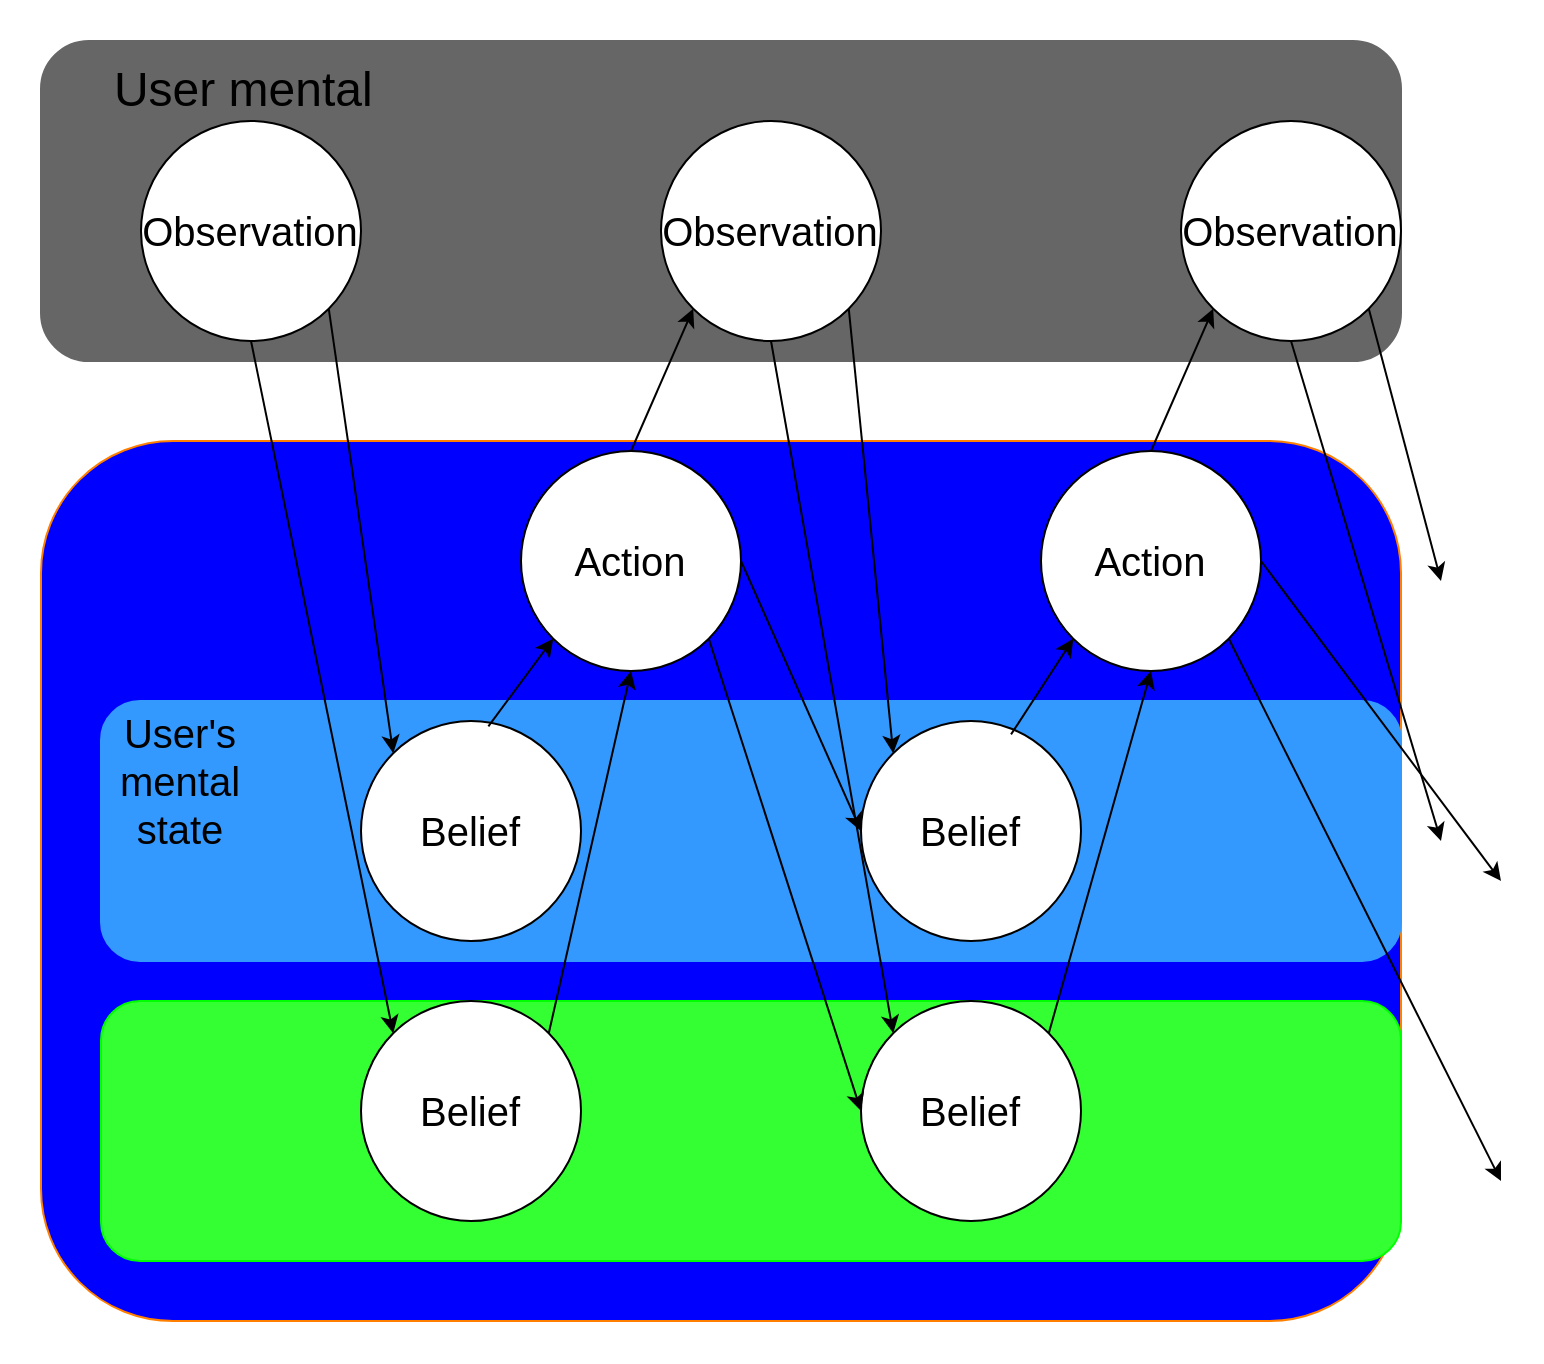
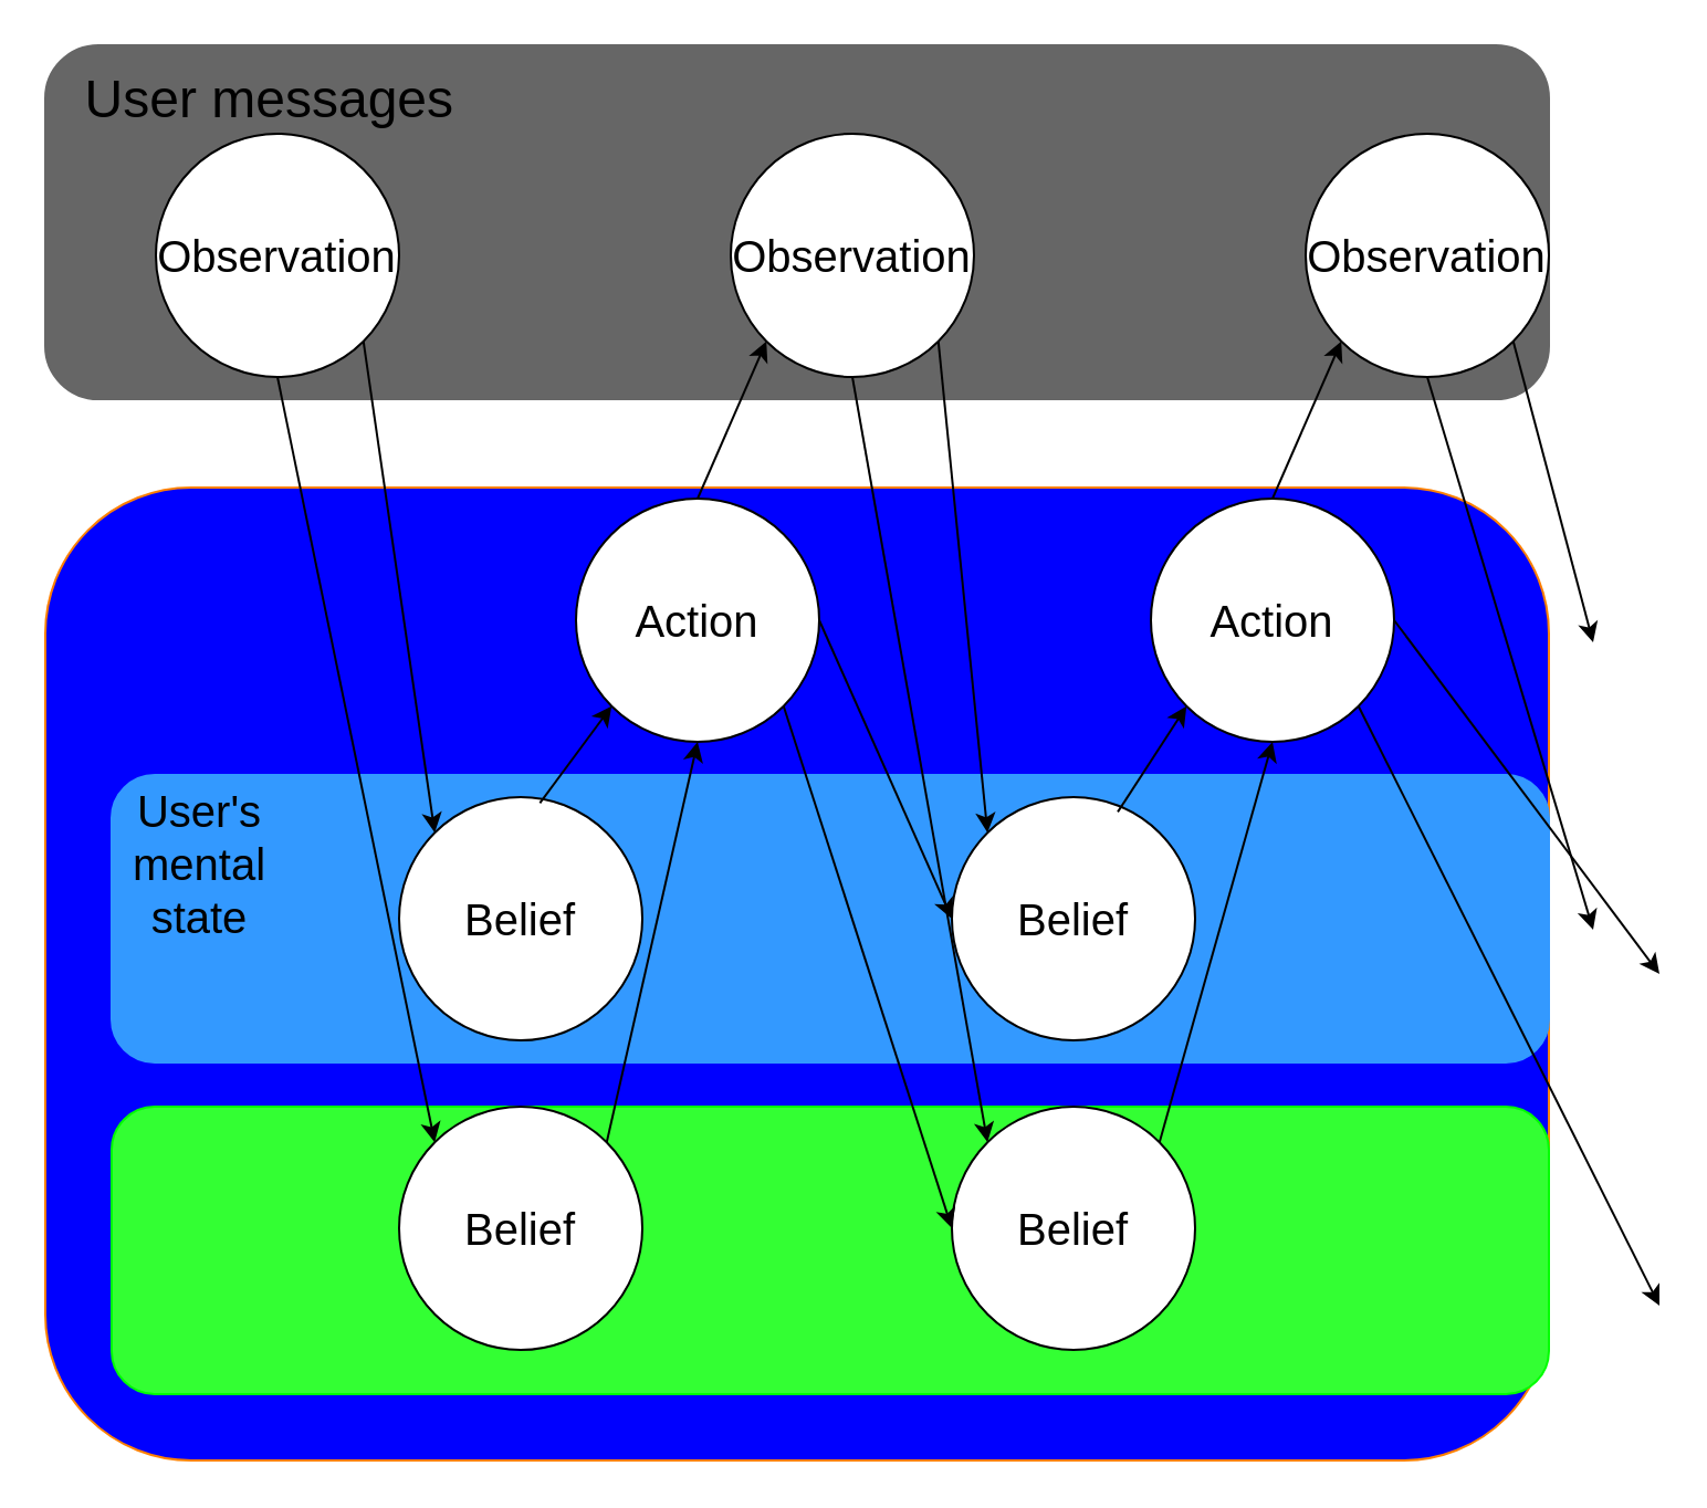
  <mxCell id="0" />
  <mxCell id="1" parent="0" />
  <mxCell id="2" value="" style="rounded=1;whiteSpace=wrap;html=1;strokeColor=#666666;fillColor=#666666;" parent="1" vertex="1"><mxGeometry x="20" y="20" width="680" height="160" as="geometry" /></mxCell>
  <mxCell id="3" value="" style="rounded=1;whiteSpace=wrap;html=1;strokeColor=#FF8000;fillColor=#0000FF;" parent="1" vertex="1"><mxGeometry x="20" y="220" width="680" height="440" as="geometry" /></mxCell>
  <mxCell id="4" value="" style="rounded=1;whiteSpace=wrap;html=1;strokeColor=#00FF00;fillColor=#33FF33;" parent="1" vertex="1"><mxGeometry x="50" y="500" width="650" height="130" as="geometry" /></mxCell>
  <mxCell id="5" value="" style="rounded=1;whiteSpace=wrap;html=1;strokeColor=#3399FF;fillColor=#3399FF;" parent="1" vertex="1"><mxGeometry x="50" y="350" width="650" height="130" as="geometry" /></mxCell>
  <mxCell id="6" value="&lt;font style=&quot;font-size: 20px;&quot;&gt;Belief&lt;/font&gt;" style="ellipse;whiteSpace=wrap;html=1;aspect=fixed;" parent="1" vertex="1"><mxGeometry x="180" y="360" width="110" height="110" as="geometry" /></mxCell>
  <mxCell id="7" value="" style="endArrow=classic;html=1;rounded=0;exitX=1;exitY=1;exitDx=0;exitDy=0;entryX=0;entryY=0;entryDx=0;entryDy=0;" parent="1" source="16" target="6" edge="1"><mxGeometry width="50" height="50" relative="1" as="geometry"><mxPoint x="188.284" y="313.284" as="sourcePoint" /><mxPoint x="510" y="270" as="targetPoint" /></mxGeometry></mxCell>
  <mxCell id="8" value="&lt;font style=&quot;font-size: 20px;&quot;&gt;Action&lt;/font&gt;" style="ellipse;whiteSpace=wrap;html=1;aspect=fixed;" parent="1" vertex="1"><mxGeometry x="260" y="225" width="110" height="110" as="geometry" /></mxCell>
  <mxCell id="9" value="" style="endArrow=classic;html=1;rounded=0;exitX=0.579;exitY=0.024;exitDx=0;exitDy=0;exitPerimeter=0;entryX=0;entryY=1;entryDx=0;entryDy=0;" parent="1" source="6" edge="1" target="8"><mxGeometry width="50" height="50" relative="1" as="geometry"><mxPoint x="348" y="338" as="sourcePoint" /><mxPoint x="272" y="310" as="targetPoint" /></mxGeometry></mxCell>
  <mxCell id="10" value="&lt;font style=&quot;font-size: 20px;&quot;&gt;Observation&lt;/font&gt;" style="ellipse;whiteSpace=wrap;html=1;aspect=fixed;" parent="1" vertex="1"><mxGeometry x="330" y="60" width="110" height="110" as="geometry" /></mxCell>
  <mxCell id="11" value="" style="endArrow=classic;html=1;rounded=0;exitX=0.5;exitY=0;exitDx=0;exitDy=0;entryX=0;entryY=1;entryDx=0;entryDy=0;" parent="1" source="8" target="10" edge="1"><mxGeometry width="50" height="50" relative="1" as="geometry"><mxPoint x="428" y="362" as="sourcePoint" /><mxPoint x="452" y="338" as="targetPoint" /></mxGeometry></mxCell>
  <mxCell id="12" value="&lt;font style=&quot;font-size: 20px;&quot;&gt;Belief&lt;/font&gt;" style="ellipse;whiteSpace=wrap;html=1;aspect=fixed;" parent="1" vertex="1"><mxGeometry x="180" y="500" width="110" height="110" as="geometry" /></mxCell>
  <mxCell id="13" value="" style="endArrow=classic;html=1;rounded=0;exitX=0.5;exitY=1;exitDx=0;exitDy=0;entryX=0;entryY=0;entryDx=0;entryDy=0;" parent="1" source="16" target="12" edge="1"><mxGeometry width="50" height="50" relative="1" as="geometry"><mxPoint x="160" y="325" as="sourcePoint" /><mxPoint x="520" y="580" as="targetPoint" /></mxGeometry></mxCell>
  <mxCell id="14" value="" style="endArrow=classic;html=1;rounded=0;exitX=1;exitY=0;exitDx=0;exitDy=0;entryX=0.5;entryY=1;entryDx=0;entryDy=0;" parent="1" source="12" target="8" edge="1"><mxGeometry width="50" height="50" relative="1" as="geometry"><mxPoint x="358" y="648" as="sourcePoint" /><mxPoint x="460" y="540" as="targetPoint" /></mxGeometry></mxCell>
- <mxCell id="15" value="&lt;font style=&quot;font-size: 24px;&quot;&gt;User mental&amp;nbsp;&lt;/font&gt;" style="text;html=1;align=center;verticalAlign=middle;whiteSpace=wrap;rounded=0;" parent="1" vertex="1"><mxGeometry x="30" y="30" width="190" height="30" as="geometry" /></mxCell>
+ <mxCell id="15" value="&lt;font style=&quot;font-size: 24px;&quot;&gt;User messages&amp;nbsp;&lt;/font&gt;" style="text;html=1;align=center;verticalAlign=middle;whiteSpace=wrap;rounded=0;" parent="1" vertex="1"><mxGeometry x="30" y="30" width="190" height="30" as="geometry" /></mxCell>
  <mxCell id="16" value="&lt;font style=&quot;font-size: 20px;&quot;&gt;Observation&lt;/font&gt;" style="ellipse;whiteSpace=wrap;html=1;aspect=fixed;" parent="1" vertex="1"><mxGeometry x="70" y="60" width="110" height="110" as="geometry" /></mxCell>
  <mxCell id="17" value="&lt;font style=&quot;font-size: 20px;&quot;&gt;Belief&lt;/font&gt;" style="ellipse;whiteSpace=wrap;html=1;aspect=fixed;" parent="1" vertex="1"><mxGeometry x="430" y="360" width="110" height="110" as="geometry" /></mxCell>
  <mxCell id="18" value="" style="endArrow=classic;html=1;rounded=0;exitX=1;exitY=1;exitDx=0;exitDy=0;entryX=0;entryY=0;entryDx=0;entryDy=0;" parent="1" source="10" target="17" edge="1"><mxGeometry width="50" height="50" relative="1" as="geometry"><mxPoint x="458.284" y="313.284" as="sourcePoint" /><mxPoint x="780" y="270" as="targetPoint" /></mxGeometry></mxCell>
  <mxCell id="19" value="&lt;font style=&quot;font-size: 20px;&quot;&gt;Action&lt;/font&gt;" style="ellipse;whiteSpace=wrap;html=1;aspect=fixed;" parent="1" vertex="1"><mxGeometry x="520" y="225" width="110" height="110" as="geometry" /></mxCell>
  <mxCell id="20" value="" style="endArrow=classic;html=1;rounded=0;exitX=0.682;exitY=0.061;exitDx=0;exitDy=0;exitPerimeter=0;entryX=0;entryY=1;entryDx=0;entryDy=0;" parent="1" source="17" edge="1" target="19"><mxGeometry width="50" height="50" relative="1" as="geometry"><mxPoint x="618" y="338" as="sourcePoint" /><mxPoint x="542" y="310" as="targetPoint" /></mxGeometry></mxCell>
  <mxCell id="21" value="&lt;font style=&quot;font-size: 20px;&quot;&gt;Observation&lt;/font&gt;" style="ellipse;whiteSpace=wrap;html=1;aspect=fixed;" parent="1" vertex="1"><mxGeometry x="590" y="60" width="110" height="110" as="geometry" /></mxCell>
  <mxCell id="22" value="" style="endArrow=classic;html=1;rounded=0;exitX=0.5;exitY=0;exitDx=0;exitDy=0;entryX=0;entryY=1;entryDx=0;entryDy=0;" parent="1" source="19" target="21" edge="1"><mxGeometry width="50" height="50" relative="1" as="geometry"><mxPoint x="698" y="362" as="sourcePoint" /><mxPoint x="722" y="338" as="targetPoint" /></mxGeometry></mxCell>
  <mxCell id="23" value="&lt;font style=&quot;font-size: 20px;&quot;&gt;Belief&lt;/font&gt;" style="ellipse;whiteSpace=wrap;html=1;aspect=fixed;" parent="1" vertex="1"><mxGeometry x="430" y="500" width="110" height="110" as="geometry" /></mxCell>
  <mxCell id="24" value="" style="endArrow=classic;html=1;rounded=0;exitX=0.5;exitY=1;exitDx=0;exitDy=0;entryX=0;entryY=0;entryDx=0;entryDy=0;" parent="1" source="10" target="23" edge="1"><mxGeometry width="50" height="50" relative="1" as="geometry"><mxPoint x="430" y="325" as="sourcePoint" /><mxPoint x="790" y="580" as="targetPoint" /></mxGeometry></mxCell>
  <mxCell id="25" value="" style="endArrow=classic;html=1;rounded=0;exitX=1;exitY=0;exitDx=0;exitDy=0;entryX=0.5;entryY=1;entryDx=0;entryDy=0;" parent="1" source="23" target="19" edge="1"><mxGeometry width="50" height="50" relative="1" as="geometry"><mxPoint x="628" y="648" as="sourcePoint" /><mxPoint x="730" y="540" as="targetPoint" /></mxGeometry></mxCell>
  <mxCell id="26" value="&lt;font style=&quot;font-size: 20px;&quot;&gt;User's mental state&lt;/font&gt;" style="text;html=1;align=center;verticalAlign=middle;whiteSpace=wrap;rounded=0;" parent="1" vertex="1"><mxGeometry x="60" y="370" width="60" height="40" as="geometry" /></mxCell>
  <mxCell id="27" value="" style="endArrow=classic;html=1;rounded=0;exitX=1;exitY=1;exitDx=0;exitDy=0;" parent="1" source="21" edge="1"><mxGeometry width="50" height="50" relative="1" as="geometry"><mxPoint x="728.284" y="313.284" as="sourcePoint" /><mxPoint x="720" y="290" as="targetPoint" /></mxGeometry></mxCell>
  <mxCell id="28" value="" style="endArrow=classic;html=1;rounded=0;exitX=0.5;exitY=1;exitDx=0;exitDy=0;" parent="1" source="21" edge="1"><mxGeometry width="50" height="50" relative="1" as="geometry"><mxPoint x="700" y="325" as="sourcePoint" /><mxPoint x="720" y="420" as="targetPoint" /></mxGeometry></mxCell>
  <mxCell id="29" value="" style="endArrow=classic;html=1;rounded=0;exitX=1;exitY=0.5;exitDx=0;exitDy=0;entryX=0;entryY=0.5;entryDx=0;entryDy=0;" parent="1" source="8" target="17" edge="1"><mxGeometry width="50" height="50" relative="1" as="geometry"><mxPoint x="310" y="250" as="sourcePoint" /><mxPoint x="470" y="210" as="targetPoint" /></mxGeometry></mxCell>
  <mxCell id="30" value="" style="endArrow=classic;html=1;rounded=0;exitX=1;exitY=1;exitDx=0;exitDy=0;entryX=0;entryY=0.5;entryDx=0;entryDy=0;" parent="1" source="8" target="23" edge="1"><mxGeometry width="50" height="50" relative="1" as="geometry"><mxPoint x="350" y="290" as="sourcePoint" /><mxPoint x="470" y="415" as="targetPoint" /></mxGeometry></mxCell>
  <mxCell id="31" value="" style="endArrow=classic;html=1;rounded=0;exitX=1;exitY=0.5;exitDx=0;exitDy=0;" parent="1" source="19" edge="1"><mxGeometry width="50" height="50" relative="1" as="geometry"><mxPoint x="610" y="280" as="sourcePoint" /><mxPoint x="750" y="440" as="targetPoint" /></mxGeometry></mxCell>
  <mxCell id="32" value="" style="endArrow=classic;html=1;rounded=0;exitX=1;exitY=1;exitDx=0;exitDy=0;" parent="1" source="19" edge="1"><mxGeometry width="50" height="50" relative="1" as="geometry"><mxPoint x="598" y="308" as="sourcePoint" /><mxPoint x="750" y="590" as="targetPoint" /></mxGeometry></mxCell>
